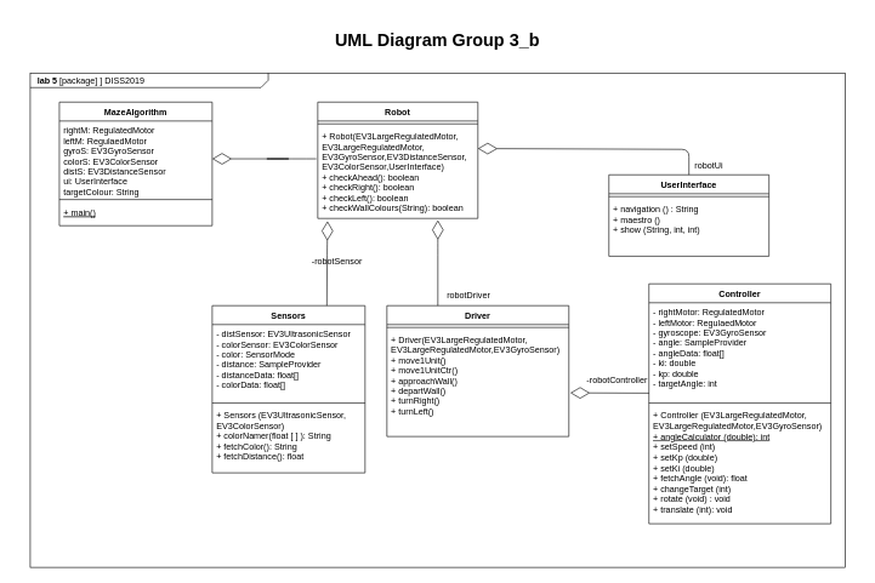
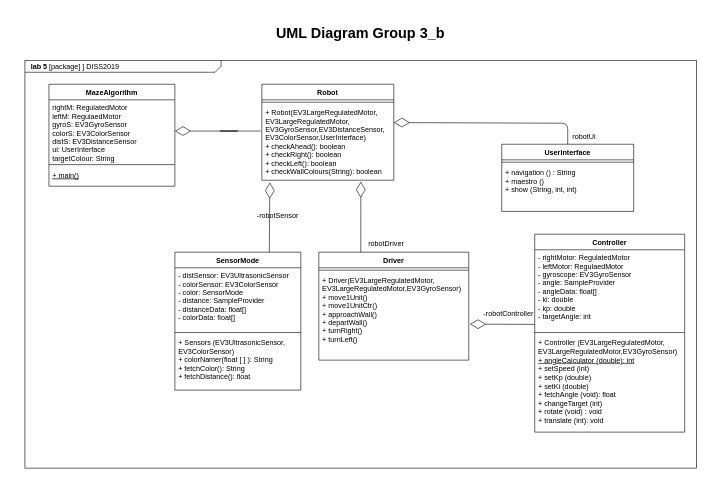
  <mxCell id="0" style=";html=1;" />
  <mxCell id="1" style=";html=1;" parent="0" />
  <mxCell id="2" value="&lt;p style=&quot;margin: 0px ; margin-top: 4px ; margin-left: 10px ; text-align: left&quot;&gt;&lt;b&gt;lab 5&lt;/b&gt; [package] ] DISS2019&lt;/p&gt;" style="html=1;strokeWidth=1;shape=mxgraph.sysml.package;html=1;overflow=fill;whiteSpace=wrap;fillColor=none;gradientColor=none;fontSize=12;align=center;labelX=327.64;" parent="1" vertex="1"><mxGeometry x="41" y="100" width="1120" height="680" as="geometry" /></mxCell>
  <mxCell id="3" value="UML Diagram Group 3_b" style="text;strokeColor=none;fillColor=none;html=1;fontSize=24;fontStyle=1;verticalAlign=middle;align=center;" parent="1" vertex="1"><mxGeometry x="20" y="20" width="1160" height="70" as="geometry" /></mxCell>
  <mxCell id="4" value="Robot" style="swimlane;fontStyle=1;align=center;verticalAlign=top;childLayout=stackLayout;horizontal=1;startSize=26;horizontalStack=0;resizeParent=1;resizeParentMax=0;resizeLast=0;collapsible=1;marginBottom=0;" parent="1" vertex="1"><mxGeometry x="436" y="140" width="220" height="160" as="geometry" /></mxCell>
  <mxCell id="5" value="" style="line;strokeWidth=1;fillColor=none;align=left;verticalAlign=middle;spacingTop=-1;spacingLeft=3;spacingRight=3;rotatable=0;labelPosition=right;points=[];portConstraint=eastwest;" parent="4" vertex="1"><mxGeometry y="26" width="220" height="8" as="geometry" /></mxCell>
  <mxCell id="6" value="+ Robot(EV3LargeRegulatedMotor,&#10;EV3LargeRegulatedMotor,&#10;EV3GyroSensor,EV3DistanceSensor, &#10;EV3ColorSensor,UserInterface)&#10;+ checkAhead(): boolean&#10;+ checkRight(): boolean&#10;+ checkLeft(): boolean&#10;+ checkWallColours(String): boolean" style="text;strokeColor=none;fillColor=none;align=left;verticalAlign=top;spacingLeft=4;spacingRight=4;overflow=hidden;rotatable=0;points=[[0,0.5],[1,0.5]];portConstraint=eastwest;" parent="4" vertex="1"><mxGeometry y="34" width="220" height="126" as="geometry" /></mxCell>
- <mxCell id="7" value="Sensors" style="swimlane;fontStyle=1;align=center;verticalAlign=top;childLayout=stackLayout;horizontal=1;startSize=26;horizontalStack=0;resizeParent=1;resizeParentMax=0;resizeLast=0;collapsible=1;marginBottom=0;" parent="1" vertex="1"><mxGeometry x="291" y="420" width="210" height="230" as="geometry" /></mxCell>
+ <mxCell id="7" value="SensorMode" style="swimlane;fontStyle=1;align=center;verticalAlign=top;childLayout=stackLayout;horizontal=1;startSize=26;horizontalStack=0;resizeParent=1;resizeParentMax=0;resizeLast=0;collapsible=1;marginBottom=0;" parent="1" vertex="1"><mxGeometry x="291" y="420" width="210" height="230" as="geometry" /></mxCell>
  <mxCell id="8" value="- distSensor: EV3UltrasonicSensor&#10;- colorSensor: EV3ColorSensor&#10;- color: SensorMode&#10;- distance: SampleProvider&#10;- distanceData: float[]&#10;- colorData: float[]" style="text;strokeColor=none;fillColor=none;align=left;verticalAlign=top;spacingLeft=4;spacingRight=4;overflow=hidden;rotatable=0;points=[[0,0.5],[1,0.5]];portConstraint=eastwest;" parent="7" vertex="1"><mxGeometry y="26" width="210" height="104" as="geometry" /></mxCell>
  <mxCell id="9" value="" style="line;strokeWidth=1;fillColor=none;align=left;verticalAlign=middle;spacingTop=-1;spacingLeft=3;spacingRight=3;rotatable=0;labelPosition=right;points=[];portConstraint=eastwest;" parent="7" vertex="1"><mxGeometry y="130" width="210" height="8" as="geometry" /></mxCell>
  <mxCell id="10" value="+ Sensors (EV3UltrasonicSensor, &#10;EV3ColorSensor)&#10;+ colorNamer(float [ ] ): String&#10;+ fetchColor(): String&#10;+ fetchDistance(): float" style="text;strokeColor=none;fillColor=none;align=left;verticalAlign=top;spacingLeft=4;spacingRight=4;overflow=hidden;rotatable=0;points=[[0,0.5],[1,0.5]];portConstraint=eastwest;" parent="7" vertex="1"><mxGeometry y="138" width="210" height="92" as="geometry" /></mxCell>
  <mxCell id="11" value="Driver" style="swimlane;fontStyle=1;align=center;verticalAlign=top;childLayout=stackLayout;horizontal=1;startSize=26;horizontalStack=0;resizeParent=1;resizeParentMax=0;resizeLast=0;collapsible=1;marginBottom=0;" parent="1" vertex="1"><mxGeometry x="531" y="420" width="250" height="180" as="geometry" /></mxCell>
  <mxCell id="12" value="" style="line;strokeWidth=1;fillColor=none;align=left;verticalAlign=middle;spacingTop=-1;spacingLeft=3;spacingRight=3;rotatable=0;labelPosition=right;points=[];portConstraint=eastwest;" parent="11" vertex="1"><mxGeometry y="26" width="250" height="8" as="geometry" /></mxCell>
  <mxCell id="13" value="+ Driver(EV3LargeRegulatedMotor,&#10;EV3LargeRegulatedMotor,EV3GyroSensor)&#10;+ move1Unit()&#10;+ move1UnitCtr()&#10;+ approachWall()&#10;+ departWall()&#10;+ turnRight()&#10;+ turnLeft()" style="text;strokeColor=none;fillColor=none;align=left;verticalAlign=top;spacingLeft=4;spacingRight=4;overflow=hidden;rotatable=0;points=[[0,0.5],[1,0.5]];portConstraint=eastwest;" parent="11" vertex="1"><mxGeometry y="34" width="250" height="146" as="geometry" /></mxCell>
  <mxCell id="14" value="Controller" style="swimlane;fontStyle=1;align=center;verticalAlign=top;childLayout=stackLayout;horizontal=1;startSize=26;horizontalStack=0;resizeParent=1;resizeParentMax=0;resizeLast=0;collapsible=1;marginBottom=0;" parent="1" vertex="1"><mxGeometry x="891" y="390" width="250" height="330" as="geometry" /></mxCell>
  <mxCell id="15" value="- rightMotor: RegulatedMotor&#10;- leftMotor: RegulaedMotor&#10;- gyroscope: EV3GyroSensor&#10;- angle: SampleProvider&#10;- angleData: float[]&#10;- ki: double&#10;- kp: double&#10;- targetAngle: int" style="text;strokeColor=none;fillColor=none;align=left;verticalAlign=top;spacingLeft=4;spacingRight=4;overflow=hidden;rotatable=0;points=[[0,0.5],[1,0.5]];portConstraint=eastwest;" parent="14" vertex="1"><mxGeometry y="26" width="250" height="134" as="geometry" /></mxCell>
  <mxCell id="16" value="" style="line;strokeWidth=1;fillColor=none;align=left;verticalAlign=middle;spacingTop=-1;spacingLeft=3;spacingRight=3;rotatable=0;labelPosition=right;points=[];portConstraint=eastwest;" parent="14" vertex="1"><mxGeometry y="160" width="250" height="8" as="geometry" /></mxCell>
  <mxCell id="17" value="+ Controller (EV3LargeRegulatedMotor,&lt;br&gt;EV3LargeRegulatedMotor,EV3GyroSensor)&lt;br&gt;&lt;u&gt;+ angleCalculator (double): int&lt;/u&gt;&lt;br&gt;+ setSpeed (int)&lt;br&gt;+ setKp (double)&lt;br&gt;+ setKi (double)&lt;br&gt;+ fetchAngle (void): float&lt;br&gt;+ changeTarget (int)&lt;br&gt;+ rotate (void) : void&lt;br&gt;+ translate (int): void" style="text;strokeColor=none;fillColor=none;align=left;verticalAlign=top;spacingLeft=4;spacingRight=4;overflow=hidden;rotatable=0;points=[[0,0.5],[1,0.5]];portConstraint=eastwest;fontStyle=0;html=1;" parent="14" vertex="1"><mxGeometry y="168" width="250" height="162" as="geometry" /></mxCell>
  <mxCell id="18" value="UserInterface" style="swimlane;fontStyle=1;align=center;verticalAlign=top;childLayout=stackLayout;horizontal=1;startSize=26;horizontalStack=0;resizeParent=1;resizeParentMax=0;resizeLast=0;collapsible=1;marginBottom=0;" parent="1" vertex="1"><mxGeometry x="836" y="240" width="220" height="112" as="geometry" /></mxCell>
  <mxCell id="19" value="" style="line;strokeWidth=1;fillColor=none;align=left;verticalAlign=middle;spacingTop=-1;spacingLeft=3;spacingRight=3;rotatable=0;labelPosition=right;points=[];portConstraint=eastwest;" parent="18" vertex="1"><mxGeometry y="26" width="220" height="8" as="geometry" /></mxCell>
  <mxCell id="20" value="+ navigation () : String&#10;+ maestro ()&#10;+ show (String, int, int)" style="text;strokeColor=none;fillColor=none;align=left;verticalAlign=top;spacingLeft=4;spacingRight=4;overflow=hidden;rotatable=0;points=[[0,0.5],[1,0.5]];portConstraint=eastwest;" parent="18" vertex="1"><mxGeometry y="34" width="220" height="78" as="geometry" /></mxCell>
  <mxCell id="21" value="" style="endArrow=diamondThin;endFill=0;endSize=24;html=1;entryX=0.061;entryY=1.03;entryDx=0;entryDy=0;entryPerimeter=0;exitX=0.75;exitY=0;exitDx=0;exitDy=0;" parent="1" source="7" target="6" edge="1"><mxGeometry width="160" relative="1" as="geometry"><mxPoint x="259.5" y="472" as="sourcePoint" /><mxPoint x="105.5" y="750" as="targetPoint" /><Array as="points"><mxPoint x="449" y="340" /></Array></mxGeometry></mxCell>
  <mxCell id="22" value="" style="endArrow=diamondThin;endFill=0;endSize=24;html=1;exitX=0.5;exitY=0;exitDx=0;exitDy=0;entryX=1;entryY=0.237;entryDx=0;entryDy=0;entryPerimeter=0;" parent="1" source="18" target="6" edge="1"><mxGeometry width="160" relative="1" as="geometry"><mxPoint x="606.5" y="187" as="sourcePoint" /><mxPoint x="345.5" y="260" as="targetPoint" /><Array as="points"><mxPoint x="946" y="205" /></Array></mxGeometry></mxCell>
  <mxCell id="23" value="" style="endArrow=diamondThin;endFill=0;endSize=24;html=1;exitX=0.001;exitY=0.928;exitDx=0;exitDy=0;exitPerimeter=0;" parent="1" source="15" edge="1"><mxGeometry width="160" relative="1" as="geometry"><mxPoint x="745.5" y="325" as="sourcePoint" /><mxPoint x="783" y="540" as="targetPoint" /></mxGeometry></mxCell>
  <mxCell id="24" value="robotUi" style="text;html=1;align=center;verticalAlign=middle;resizable=0;points=[];labelBackgroundColor=#ffffff;" parent="1" vertex="1" connectable="0"><mxGeometry x="980.997" y="220.004" as="geometry"><mxPoint x="-8.83" y="6.23" as="offset" /></mxGeometry></mxCell>
  <mxCell id="25" value="-robotSensor" style="text;html=1;" parent="1" vertex="1"><mxGeometry x="426" y="345" width="60" height="30" as="geometry" /></mxCell>
  <mxCell id="26" value="robotDriver" style="text;html=1;align=center;verticalAlign=middle;resizable=0;points=[];labelBackgroundColor=#ffffff;" parent="1" vertex="1" connectable="0"><mxGeometry x="650.997" y="400.004" as="geometry"><mxPoint x="-8.83" y="6.23" as="offset" /></mxGeometry></mxCell>
  <mxCell id="27" value="-robotController" style="text;html=1;align=center;verticalAlign=middle;resizable=0;points=[];labelBackgroundColor=#ffffff;" parent="1" vertex="1" connectable="0"><mxGeometry x="850.997" y="520.004" as="geometry"><mxPoint x="-4.83" y="2.23" as="offset" /></mxGeometry></mxCell>
  <mxCell id="28" value="MazeAlgorithm&#10;" style="swimlane;fontStyle=1;align=center;verticalAlign=top;childLayout=stackLayout;horizontal=1;startSize=26;horizontalStack=0;resizeParent=1;resizeParentMax=0;resizeLast=0;collapsible=1;marginBottom=0;" parent="1" vertex="1"><mxGeometry x="81" y="140" width="210" height="170" as="geometry" /></mxCell>
  <mxCell id="29" value="rightM: RegulatedMotor&#10;leftM: RegulaedMotor&#10;gyroS: EV3GyroSensor&#10;colorS: EV3ColorSensor&#10;distS: EV3DistanceSensor&#10;ui: UserInterface&#10;targetColour: String" style="text;strokeColor=none;fillColor=none;align=left;verticalAlign=top;spacingLeft=4;spacingRight=4;overflow=hidden;rotatable=0;points=[[0,0.5],[1,0.5]];portConstraint=eastwest;" parent="28" vertex="1"><mxGeometry y="26" width="210" height="104" as="geometry" /></mxCell>
  <mxCell id="30" value="" style="line;strokeWidth=1;fillColor=none;align=left;verticalAlign=middle;spacingTop=-1;spacingLeft=3;spacingRight=3;rotatable=0;labelPosition=right;points=[];portConstraint=eastwest;" parent="28" vertex="1"><mxGeometry y="130" width="210" height="8" as="geometry" /></mxCell>
  <mxCell id="31" value="+ main()" style="text;strokeColor=none;fillColor=none;align=left;verticalAlign=top;spacingLeft=4;spacingRight=4;overflow=hidden;rotatable=0;points=[[0,0.5],[1,0.5]];portConstraint=eastwest;fontStyle=4" parent="28" vertex="1"><mxGeometry y="138" width="210" height="32" as="geometry" /></mxCell>
  <mxCell id="32" value="" style="endArrow=diamondThin;endFill=0;endSize=24;html=1;entryX=0.75;entryY=1.019;entryDx=0;entryDy=0;entryPerimeter=0;" parent="1" target="6" edge="1"><mxGeometry width="160" relative="1" as="geometry"><mxPoint x="601" y="420" as="sourcePoint" /><mxPoint x="711" y="270" as="targetPoint" /><Array as="points"><mxPoint x="601" y="340" /></Array></mxGeometry></mxCell>
  <mxCell id="33" value="" style="endArrow=diamondThin;endFill=0;endSize=24;html=1;entryX=1;entryY=0.5;entryDx=0;entryDy=0;" parent="1" target="29" edge="1"><mxGeometry width="160" relative="1" as="geometry"><mxPoint x="434" y="218" as="sourcePoint" /><mxPoint x="341.92" y="200" as="targetPoint" /><Array as="points"><mxPoint x="411" y="218" /><mxPoint x="361" y="218" /><mxPoint x="401" y="218" /></Array></mxGeometry></mxCell>
